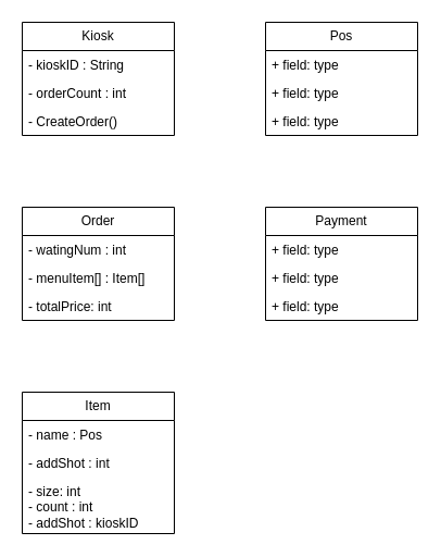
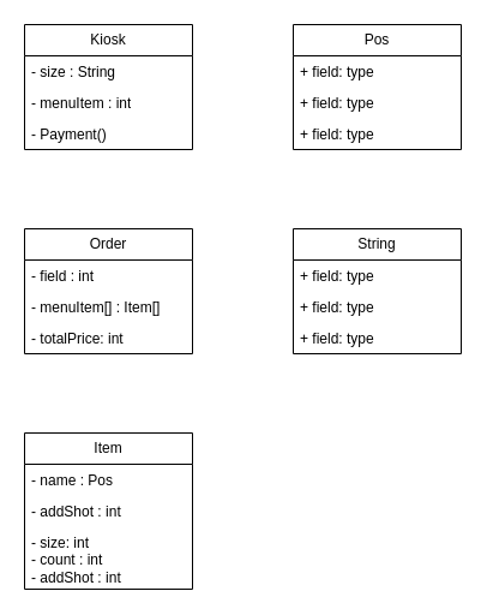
  <mxCell id="0" />
  <mxCell id="1" parent="0" />
  <mxCell id="2" value="Kiosk" style="swimlane;fontStyle=0;childLayout=stackLayout;horizontal=1;startSize=26;fillColor=none;horizontalStack=0;resizeParent=1;resizeParentMax=0;resizeLast=0;collapsible=1;marginBottom=0;whiteSpace=wrap;html=1;" vertex="1" parent="1"><mxGeometry x="20" y="20" width="140" height="104" as="geometry" /></mxCell>
- <mxCell id="3" value="- kioskID : String&lt;div&gt;&lt;br&gt;&lt;/div&gt;&lt;div&gt;&lt;br&gt;&lt;/div&gt;&lt;div&gt;&lt;br&gt;&lt;/div&gt;" style="text;strokeColor=none;fillColor=none;align=left;verticalAlign=top;spacingLeft=4;spacingRight=4;overflow=hidden;rotatable=0;points=[[0,0.5],[1,0.5]];portConstraint=eastwest;whiteSpace=wrap;html=1;" vertex="1" parent="2"><mxGeometry y="26" width="140" height="26" as="geometry" /></mxCell>
- <mxCell id="4" value="- orderCount : int" style="text;strokeColor=none;fillColor=none;align=left;verticalAlign=top;spacingLeft=4;spacingRight=4;overflow=hidden;rotatable=0;points=[[0,0.5],[1,0.5]];portConstraint=eastwest;whiteSpace=wrap;html=1;" vertex="1" parent="2"><mxGeometry y="52" width="140" height="26" as="geometry" /></mxCell>
- <mxCell id="5" value="- CreateOrder()" style="text;strokeColor=none;fillColor=none;align=left;verticalAlign=top;spacingLeft=4;spacingRight=4;overflow=hidden;rotatable=0;points=[[0,0.5],[1,0.5]];portConstraint=eastwest;whiteSpace=wrap;html=1;" vertex="1" parent="2"><mxGeometry y="78" width="140" height="26" as="geometry" /></mxCell>
+ <mxCell id="3" value="- size : String&lt;div&gt;&lt;br&gt;&lt;/div&gt;&lt;div&gt;&lt;br&gt;&lt;/div&gt;&lt;div&gt;&lt;br&gt;&lt;/div&gt;" style="text;strokeColor=none;fillColor=none;align=left;verticalAlign=top;spacingLeft=4;spacingRight=4;overflow=hidden;rotatable=0;points=[[0,0.5],[1,0.5]];portConstraint=eastwest;whiteSpace=wrap;html=1;" vertex="1" parent="2"><mxGeometry y="26" width="140" height="26" as="geometry" /></mxCell>
+ <mxCell id="4" value="- menuItem : int" style="text;strokeColor=none;fillColor=none;align=left;verticalAlign=top;spacingLeft=4;spacingRight=4;overflow=hidden;rotatable=0;points=[[0,0.5],[1,0.5]];portConstraint=eastwest;whiteSpace=wrap;html=1;" vertex="1" parent="2"><mxGeometry y="52" width="140" height="26" as="geometry" /></mxCell>
+ <mxCell id="5" value="- Payment()" style="text;strokeColor=none;fillColor=none;align=left;verticalAlign=top;spacingLeft=4;spacingRight=4;overflow=hidden;rotatable=0;points=[[0,0.5],[1,0.5]];portConstraint=eastwest;whiteSpace=wrap;html=1;" vertex="1" parent="2"><mxGeometry y="78" width="140" height="26" as="geometry" /></mxCell>
  <mxCell id="6" value="Pos" style="swimlane;fontStyle=0;childLayout=stackLayout;horizontal=1;startSize=26;fillColor=none;horizontalStack=0;resizeParent=1;resizeParentMax=0;resizeLast=0;collapsible=1;marginBottom=0;whiteSpace=wrap;html=1;" vertex="1" parent="1"><mxGeometry x="244" y="20" width="140" height="104" as="geometry" /></mxCell>
  <mxCell id="7" value="+ field: type" style="text;strokeColor=none;fillColor=none;align=left;verticalAlign=top;spacingLeft=4;spacingRight=4;overflow=hidden;rotatable=0;points=[[0,0.5],[1,0.5]];portConstraint=eastwest;whiteSpace=wrap;html=1;" vertex="1" parent="6"><mxGeometry y="26" width="140" height="26" as="geometry" /></mxCell>
  <mxCell id="8" value="+ field: type" style="text;strokeColor=none;fillColor=none;align=left;verticalAlign=top;spacingLeft=4;spacingRight=4;overflow=hidden;rotatable=0;points=[[0,0.5],[1,0.5]];portConstraint=eastwest;whiteSpace=wrap;html=1;" vertex="1" parent="6"><mxGeometry y="52" width="140" height="26" as="geometry" /></mxCell>
  <mxCell id="9" value="+ field: type" style="text;strokeColor=none;fillColor=none;align=left;verticalAlign=top;spacingLeft=4;spacingRight=4;overflow=hidden;rotatable=0;points=[[0,0.5],[1,0.5]];portConstraint=eastwest;whiteSpace=wrap;html=1;" vertex="1" parent="6"><mxGeometry y="78" width="140" height="26" as="geometry" /></mxCell>
  <mxCell id="10" value="Order" style="swimlane;fontStyle=0;childLayout=stackLayout;horizontal=1;startSize=26;fillColor=none;horizontalStack=0;resizeParent=1;resizeParentMax=0;resizeLast=0;collapsible=1;marginBottom=0;whiteSpace=wrap;html=1;" vertex="1" parent="1"><mxGeometry x="20" y="190" width="140" height="104" as="geometry" /></mxCell>
- <mxCell id="11" value="- watingNum : int" style="text;strokeColor=none;fillColor=none;align=left;verticalAlign=top;spacingLeft=4;spacingRight=4;overflow=hidden;rotatable=0;points=[[0,0.5],[1,0.5]];portConstraint=eastwest;whiteSpace=wrap;html=1;" vertex="1" parent="10"><mxGeometry y="26" width="140" height="26" as="geometry" /></mxCell>
+ <mxCell id="11" value="- field : int" style="text;strokeColor=none;fillColor=none;align=left;verticalAlign=top;spacingLeft=4;spacingRight=4;overflow=hidden;rotatable=0;points=[[0,0.5],[1,0.5]];portConstraint=eastwest;whiteSpace=wrap;html=1;" vertex="1" parent="10"><mxGeometry y="26" width="140" height="26" as="geometry" /></mxCell>
  <mxCell id="12" value="- menuItem[] : Item[]" style="text;strokeColor=none;fillColor=none;align=left;verticalAlign=top;spacingLeft=4;spacingRight=4;overflow=hidden;rotatable=0;points=[[0,0.5],[1,0.5]];portConstraint=eastwest;whiteSpace=wrap;html=1;" vertex="1" parent="10"><mxGeometry y="52" width="140" height="26" as="geometry" /></mxCell>
  <mxCell id="13" value="- totalPrice: int" style="text;strokeColor=none;fillColor=none;align=left;verticalAlign=top;spacingLeft=4;spacingRight=4;overflow=hidden;rotatable=0;points=[[0,0.5],[1,0.5]];portConstraint=eastwest;whiteSpace=wrap;html=1;" vertex="1" parent="10"><mxGeometry y="78" width="140" height="26" as="geometry" /></mxCell>
- <mxCell id="14" value="Payment" style="swimlane;fontStyle=0;childLayout=stackLayout;horizontal=1;startSize=26;fillColor=none;horizontalStack=0;resizeParent=1;resizeParentMax=0;resizeLast=0;collapsible=1;marginBottom=0;whiteSpace=wrap;html=1;" vertex="1" parent="1"><mxGeometry x="244" y="190" width="140" height="104" as="geometry" /></mxCell>
+ <mxCell id="14" value="String" style="swimlane;fontStyle=0;childLayout=stackLayout;horizontal=1;startSize=26;fillColor=none;horizontalStack=0;resizeParent=1;resizeParentMax=0;resizeLast=0;collapsible=1;marginBottom=0;whiteSpace=wrap;html=1;" vertex="1" parent="1"><mxGeometry x="244" y="190" width="140" height="104" as="geometry" /></mxCell>
  <mxCell id="15" value="+ field: type" style="text;strokeColor=none;fillColor=none;align=left;verticalAlign=top;spacingLeft=4;spacingRight=4;overflow=hidden;rotatable=0;points=[[0,0.5],[1,0.5]];portConstraint=eastwest;whiteSpace=wrap;html=1;" vertex="1" parent="14"><mxGeometry y="26" width="140" height="26" as="geometry" /></mxCell>
  <mxCell id="16" value="+ field: type" style="text;strokeColor=none;fillColor=none;align=left;verticalAlign=top;spacingLeft=4;spacingRight=4;overflow=hidden;rotatable=0;points=[[0,0.5],[1,0.5]];portConstraint=eastwest;whiteSpace=wrap;html=1;" vertex="1" parent="14"><mxGeometry y="52" width="140" height="26" as="geometry" /></mxCell>
  <mxCell id="17" value="+ field: type" style="text;strokeColor=none;fillColor=none;align=left;verticalAlign=top;spacingLeft=4;spacingRight=4;overflow=hidden;rotatable=0;points=[[0,0.5],[1,0.5]];portConstraint=eastwest;whiteSpace=wrap;html=1;" vertex="1" parent="14"><mxGeometry y="78" width="140" height="26" as="geometry" /></mxCell>
  <mxCell id="18" value="Item" style="swimlane;fontStyle=0;childLayout=stackLayout;horizontal=1;startSize=26;fillColor=none;horizontalStack=0;resizeParent=1;resizeParentMax=0;resizeLast=0;collapsible=1;marginBottom=0;whiteSpace=wrap;html=1;" vertex="1" parent="1"><mxGeometry x="20" y="360" width="140" height="130" as="geometry" /></mxCell>
  <mxCell id="19" value="- name : Pos" style="text;strokeColor=none;fillColor=none;align=left;verticalAlign=top;spacingLeft=4;spacingRight=4;overflow=hidden;rotatable=0;points=[[0,0.5],[1,0.5]];portConstraint=eastwest;whiteSpace=wrap;html=1;" vertex="1" parent="18"><mxGeometry y="26" width="140" height="26" as="geometry" /></mxCell>
  <mxCell id="20" value="- addShot : int" style="text;strokeColor=none;fillColor=none;align=left;verticalAlign=top;spacingLeft=4;spacingRight=4;overflow=hidden;rotatable=0;points=[[0,0.5],[1,0.5]];portConstraint=eastwest;whiteSpace=wrap;html=1;" vertex="1" parent="18"><mxGeometry y="52" width="140" height="26" as="geometry" /></mxCell>
- <mxCell id="21" value="- size: int&lt;div&gt;- count : int&lt;/div&gt;&lt;div&gt;- addShot : kioskID&lt;/div&gt;" style="text;strokeColor=none;fillColor=none;align=left;verticalAlign=top;spacingLeft=4;spacingRight=4;overflow=hidden;rotatable=0;points=[[0,0.5],[1,0.5]];portConstraint=eastwest;whiteSpace=wrap;html=1;" vertex="1" parent="18"><mxGeometry y="78" width="140" height="52" as="geometry" /></mxCell>
+ <mxCell id="21" value="- size: int&lt;div&gt;- count : int&lt;/div&gt;&lt;div&gt;- addShot : int&lt;/div&gt;" style="text;strokeColor=none;fillColor=none;align=left;verticalAlign=top;spacingLeft=4;spacingRight=4;overflow=hidden;rotatable=0;points=[[0,0.5],[1,0.5]];portConstraint=eastwest;whiteSpace=wrap;html=1;" vertex="1" parent="18"><mxGeometry y="78" width="140" height="52" as="geometry" /></mxCell>
